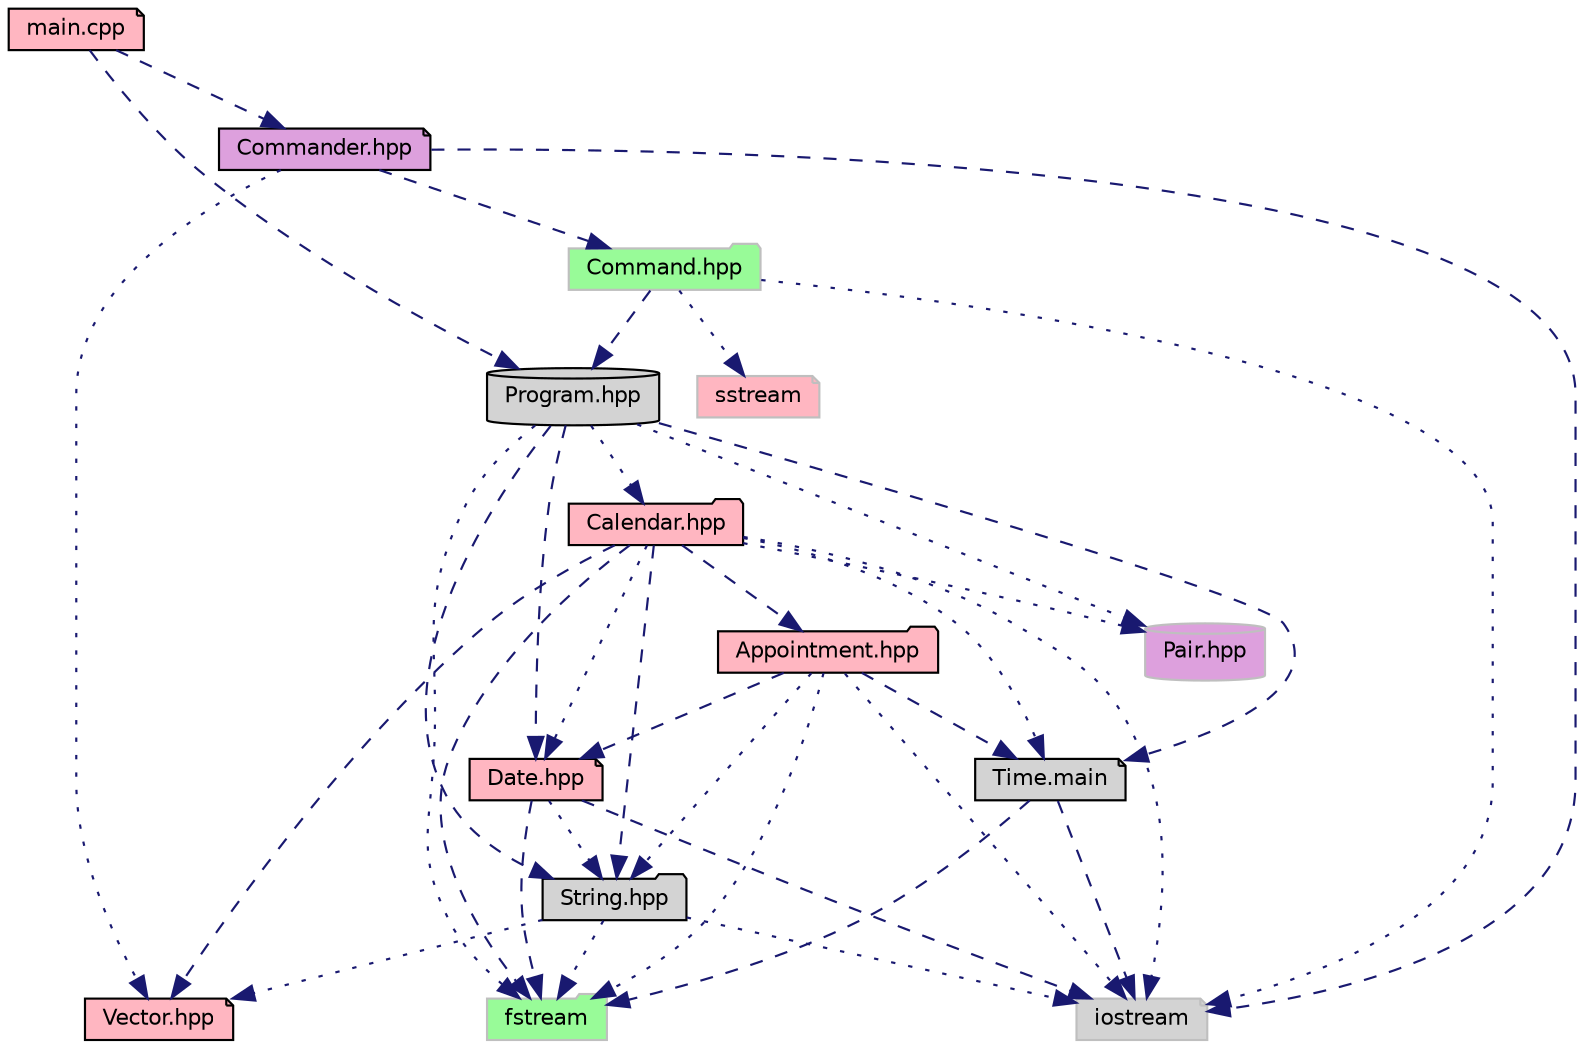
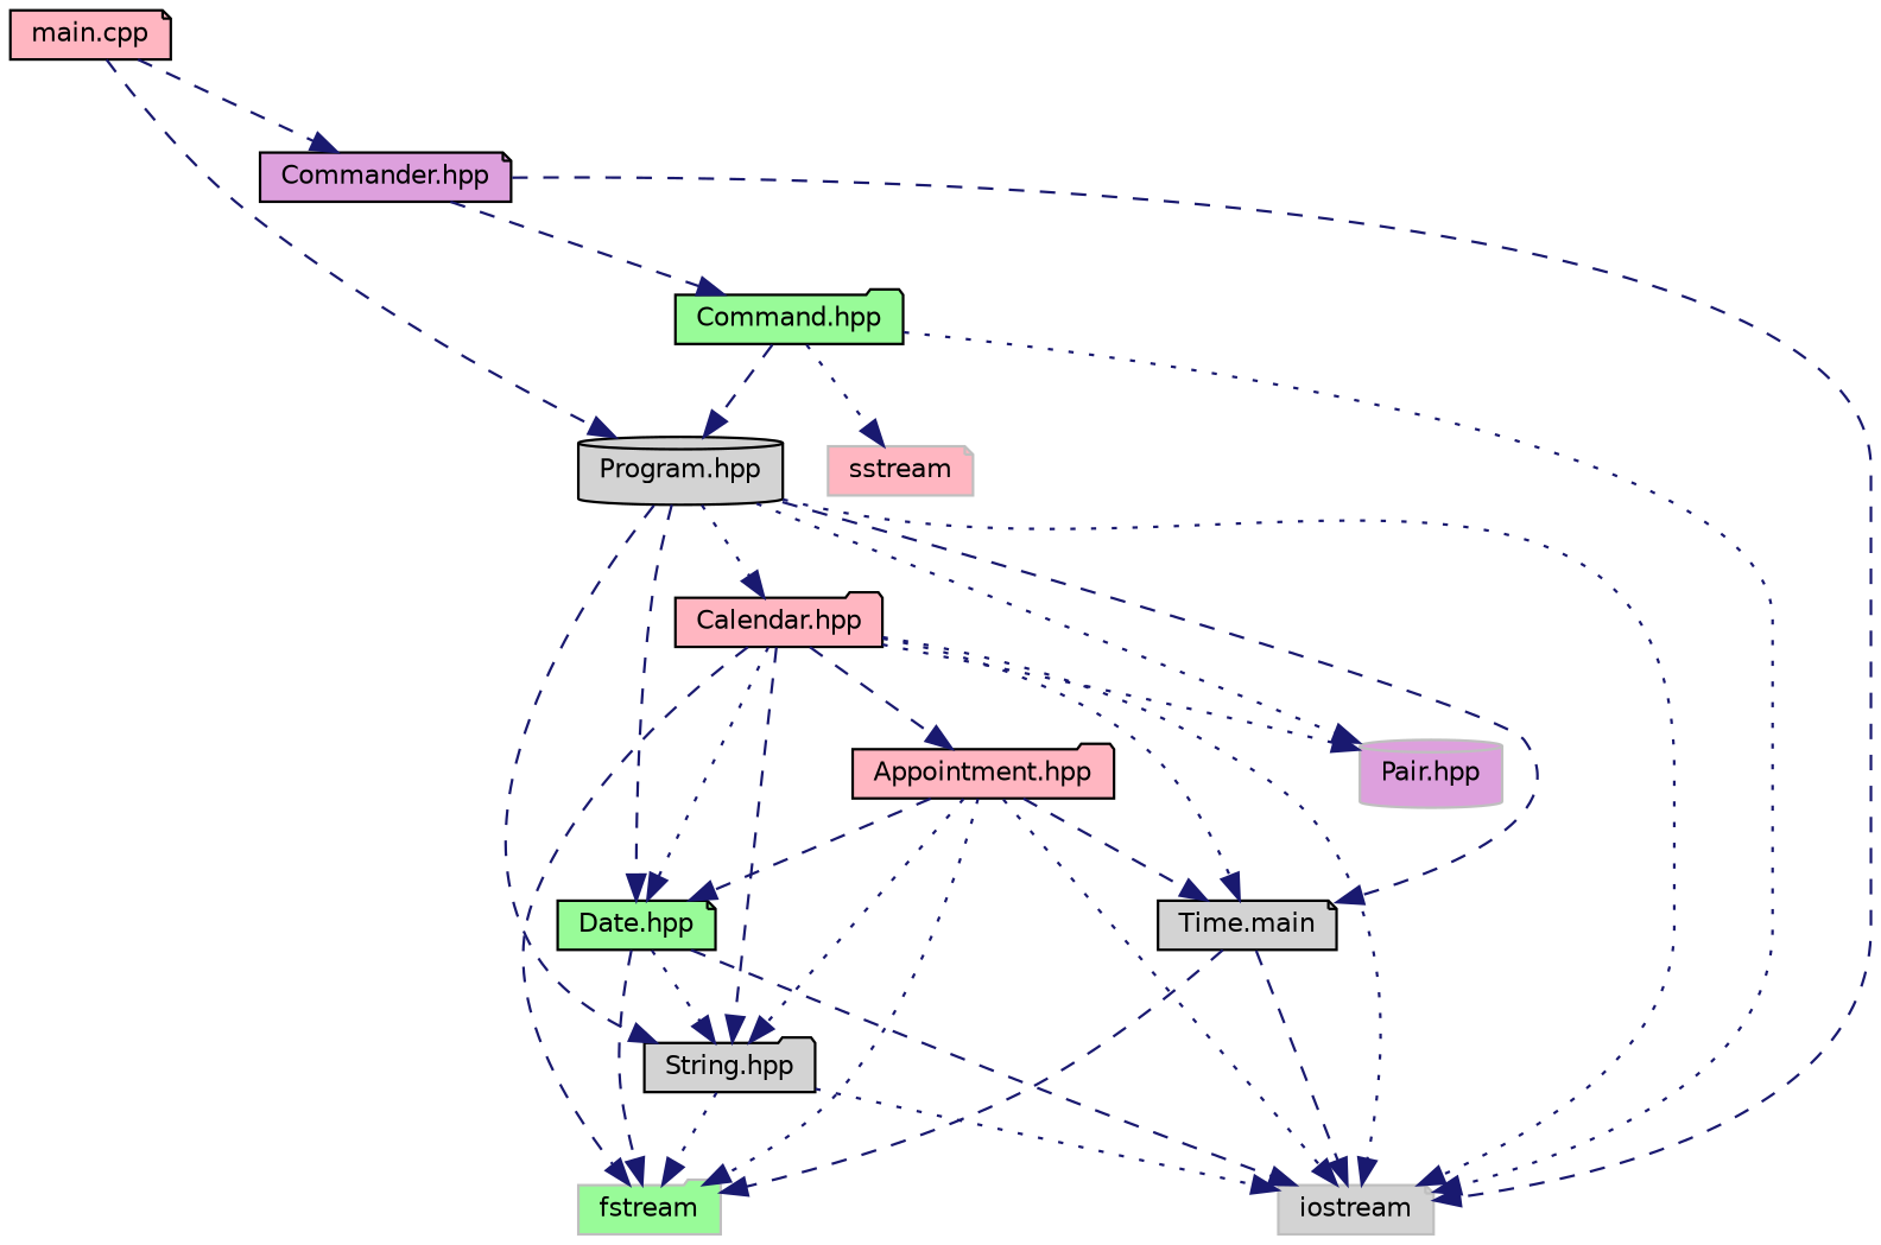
  digraph {
    node [color=black fillcolor=lightpink fontname=Helvetica fontsize=10 shape=note style=filled]
    edge [color=midnightblue fontname=Helvetica fontsize=10 labelfontname=Helvetica labelfontsize=10 style=dashed]
    n1 [fontcolor=black height=0.2 label="main.cpp" width=0.4]
    n2 [fillcolor=plum height=0.2 label="Commander.hpp" width=0.4]
    n3 [fillcolor=lightgrey height=0.2 label="Program.hpp" shape=cylinder width=0.4]
    n4 [color=grey75 fillcolor=lightgrey height=0.2 label=iostream width=0.4]
-   n5 [color=grey75 fillcolor=palegreen height=0.2 label="Command.hpp" shape=folder width=0.4]
-   n6 [height=0.2 label="Vector.hpp" width=0.4]
+   n5 [fillcolor=palegreen height=0.2 label="Command.hpp" shape=folder width=0.4]
    n7 [height=0.2 label="Calendar.hpp" shape=folder width=0.4]
-   n8 [height=0.2 label="Date.hpp" width=0.4]
+   n8 [fillcolor=palegreen height=0.2 label="Date.hpp" width=0.4]
    n9 [fillcolor=lightgrey height=0.2 label="String.hpp" shape=folder width=0.4]
    n10 [fillcolor=lightgrey height=0.2 label="Time.main" width=0.4]
    n11 [color=grey75 fillcolor=plum height=0.2 label="Pair.hpp" shape=cylinder width=0.4]
    n12 [color=grey75 height=0.2 label=sstream width=0.4]
    n13 [color=grey75 fillcolor=palegreen height=0.2 label=fstream shape=folder width=0.4]
    n14 [height=0.2 label="Appointment.hpp" shape=folder width=0.4]
    n1 -> n2
    n1 -> n3
    n2 -> n4
    n2 -> n5
-   n2 -> n6 [style=dotted]
-   n3 -> n13 [style=dotted]
+   n3 -> n4 [style=dotted]
    n3 -> n7 [style=dotted]
    n3 -> n8
    n3 -> n9
    n3 -> n10
    n3 -> n11 [style=dotted]
    n5 -> n3
    n5 -> n4 [style=dotted]
    n5 -> n12 [style=dotted]
    n7 -> n4 [style=dotted]
-   n7 -> n6
    n7 -> n8 [style=dotted]
    n7 -> n9
    n7 -> n10 [style=dotted]
    n7 -> n11 [style=dotted]
    n7 -> n13
    n7 -> n14
    n8 -> n4
    n8 -> n9 [style=dotted]
    n8 -> n13
    n9 -> n4 [style=dotted]
-   n9 -> n6 [style=dotted]
    n9 -> n13 [style=dotted]
    n10 -> n4
    n10 -> n13
    n14 -> n4 [style=dotted]
    n14 -> n8
    n14 -> n9 [style=dotted]
    n14 -> n10
    n14 -> n13 [style=dotted]
  }
